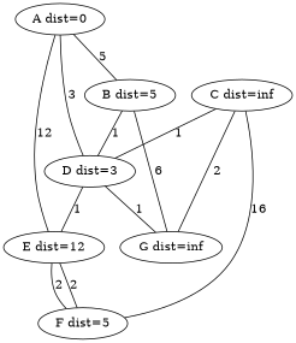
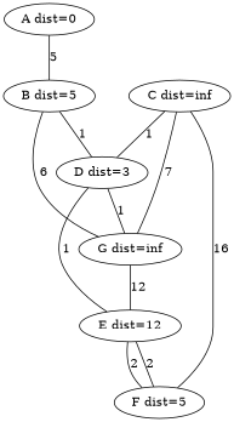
  graph {
    "A dist=0"
    "B dist=5"
    "D dist=3"
    "E dist=12"
    "G dist=inf"
    "F dist=5"
    "C dist=inf"
    "A dist=0" -- "B dist=5" [label=5]
-   "A dist=0" -- "D dist=3" [label=3]
-   "A dist=0" -- "E dist=12" [label=12]
+   "G dist=inf" -- "E dist=12" [label=12]
    "B dist=5" -- "D dist=3" [label=1]
    "B dist=5" -- "G dist=inf" [label=6]
    "D dist=3" -- "E dist=12" [label=1]
    "D dist=3" -- "G dist=inf" [label=1]
    "E dist=12" -- "F dist=5" [label=2]
    "E dist=12" -- "F dist=5" [label=2]
    "C dist=inf" -- "D dist=3" [label=1]
-   "C dist=inf" -- "G dist=inf" [label=2]
+   "C dist=inf" -- "G dist=inf" [label=7]
    "C dist=inf" -- "F dist=5" [label=16]
  }
